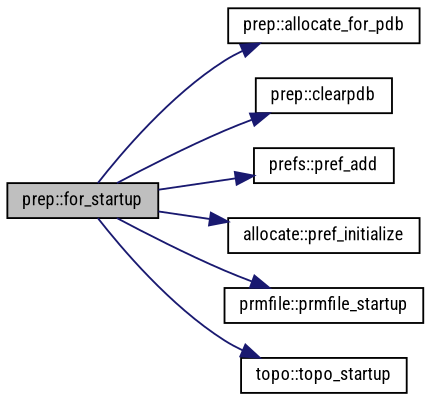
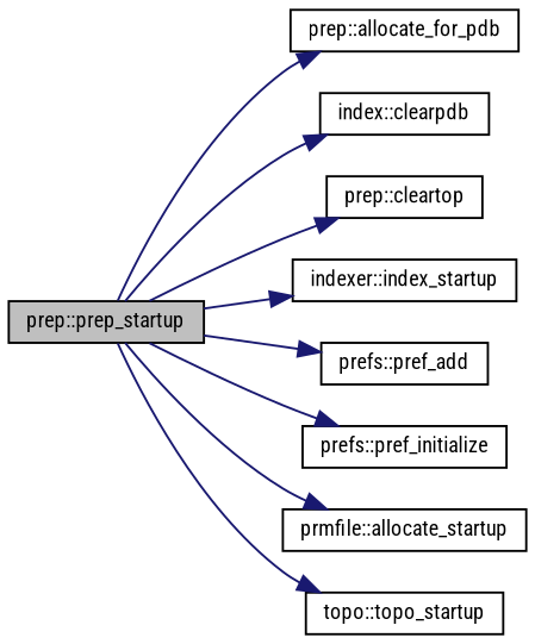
  digraph {
    fontname="Roboto Condensed"
    rankdir=LR
    node [color=black fillcolor=white fontname="Roboto Condensed" fontsize=10 shape=record style=filled]
    edge [color=midnightblue fontname="Roboto Condensed" fontsize=10 labelfontname=Helvetica labelfontsize=10 style=solid]
-   n1 [fillcolor=grey75 fontcolor=black height=0.2 label="prep::for_startup" width=0.4]
+   n1 [fillcolor=grey75 fontcolor=black height=0.2 label="prep::prep_startup" width=0.4]
    n2 [height=0.2 label="prep::allocate_for_pdb" width=0.4]
-   n3 [height=0.2 label="prep::clearpdb" width=0.4]
+   n3 [height=0.2 label="index::clearpdb" width=0.4]
+   n4 [height=0.2 label="prep::cleartop" width=0.4]
+   n5 [height=0.2 label="indexer::index_startup" width=0.4]
    n6 [height=0.2 label="prefs::pref_add" width=0.4]
-   n7 [height=0.2 label="allocate::pref_initialize" width=0.4]
-   n8 [height=0.2 label="prmfile::prmfile_startup" width=0.4]
+   n7 [height=0.2 label="prefs::pref_initialize" width=0.4]
+   n8 [height=0.2 label="prmfile::allocate_startup" width=0.4]
    n9 [height=0.2 label="topo::topo_startup" width=0.4]
    n1 -> n2
    n1 -> n3
+   n1 -> n4
+   n1 -> n5
    n1 -> n6
    n1 -> n7
    n1 -> n8
    n1 -> n9
  }
